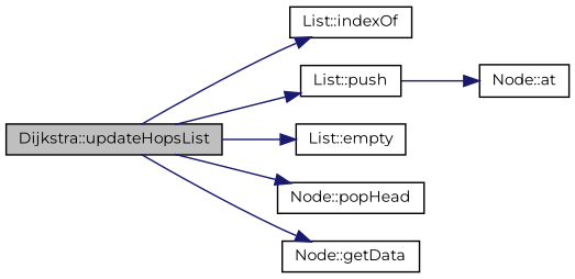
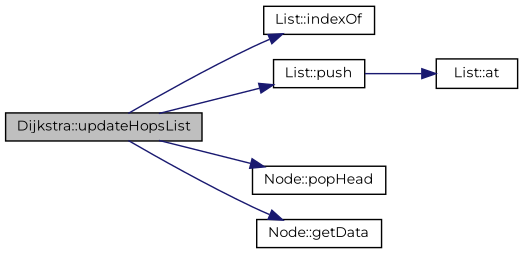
  digraph {
    fontname=Montserrat
    rankdir=LR
    node [color=black fillcolor=white fontname=Montserrat fontsize=10 shape=record style=filled]
    edge [color=midnightblue fontname=Montserrat fontsize=10 labelfontname=Helvetica labelfontsize=10 style=solid]
    n1 [fillcolor=grey75 fontcolor=black height=0.2 label="Dijkstra::updateHopsList" width=0.4]
    n2 [height=0.2 label="List::indexOf" width=0.4]
    n3 [height=0.2 label="List::push" width=0.4]
-   n4 [height=0.2 label="List::empty" width=0.4]
    n5 [height=0.2 label="Node::popHead" width=0.4]
    n6 [height=0.2 label="Node::getData" width=0.4]
-   n7 [height=0.2 label="Node::at" width=0.4]
+   n7 [height=0.2 label="List::at" width=0.4]
    n1 -> n2
    n1 -> n3
-   n1 -> n4
    n1 -> n5
    n1 -> n6
    n3 -> n7
  }
